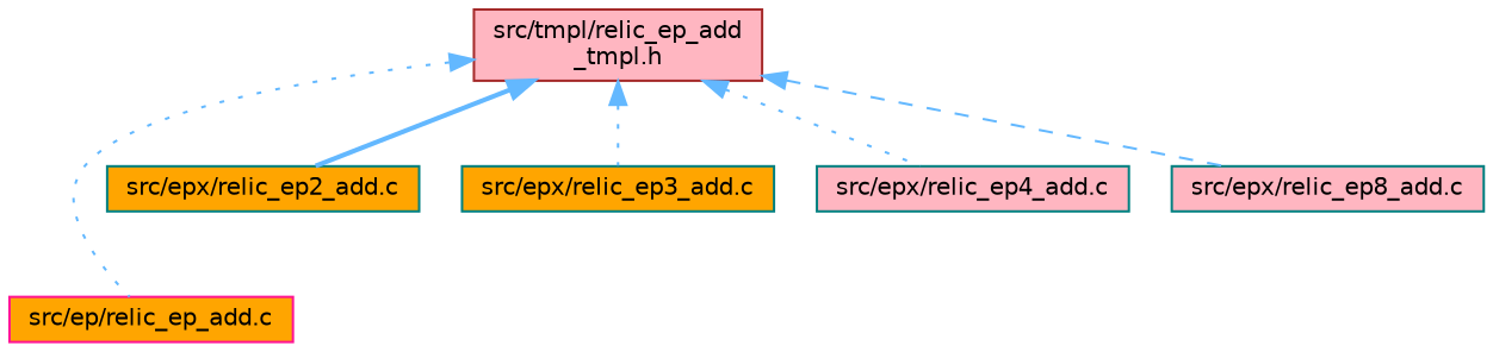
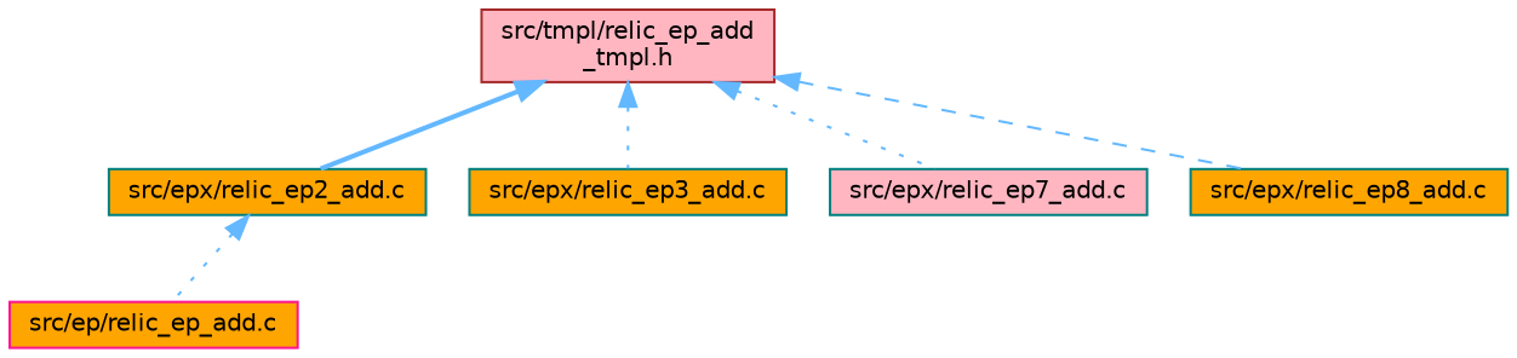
  digraph {
    node [color=teal fillcolor=lightpink fontname=Helvetica fontsize=10 shape=box style=filled]
    edge [color=steelblue1 dir=back fontname=Helvetica fontsize=10 labelfontname=Helvetica labelfontsize=10 style=dotted]
    n1 [color=brown fontcolor=black height=0.2 label="src/tmpl/relic_ep_add\l_tmpl.h" width=0.4]
    n2 [color=deeppink fillcolor=orange height=0.2 label="src/ep/relic_ep_add.c" width=0.4]
    n3 [fillcolor=orange height=0.2 label="src/epx/relic_ep2_add.c" width=0.4]
    n4 [fillcolor=orange height=0.2 label="src/epx/relic_ep3_add.c" width=0.4]
-   n5 [height=0.2 label="src/epx/relic_ep4_add.c" width=0.4]
-   n6 [height=0.2 label="src/epx/relic_ep8_add.c" width=0.4]
-   n1 -> n2
+   n5 [height=0.2 label="src/epx/relic_ep7_add.c" width=0.4]
+   n6 [fillcolor=orange height=0.2 label="src/epx/relic_ep8_add.c" width=0.4]
+   n3 -> n2
    n1 -> n3 [style=bold]
    n1 -> n4
    n1 -> n5
    n1 -> n6 [style=dashed]
  }
